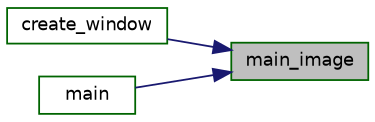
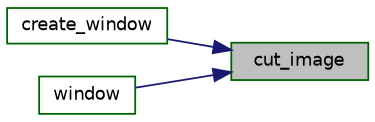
  digraph {
    rankdir=RL
    node [color=darkgreen fillcolor=white fontname=Helvetica fontsize=10 shape=record style=filled]
    edge [color=midnightblue dir=back fontname=Helvetica fontsize=10 labelfontname=Helvetica labelfontsize=10 style=solid]
-   n1 [fillcolor=grey75 fontcolor=black height=0.2 label=main_image width=0.4]
+   n1 [fillcolor=grey75 fontcolor=black height=0.2 label=cut_image width=0.4]
    n2 [height=0.2 label=create_window width=0.4]
-   n3 [height=0.2 label=main width=0.4]
+   n3 [height=0.2 label=window width=0.4]
    n1 -> n2
    n1 -> n3
  }
